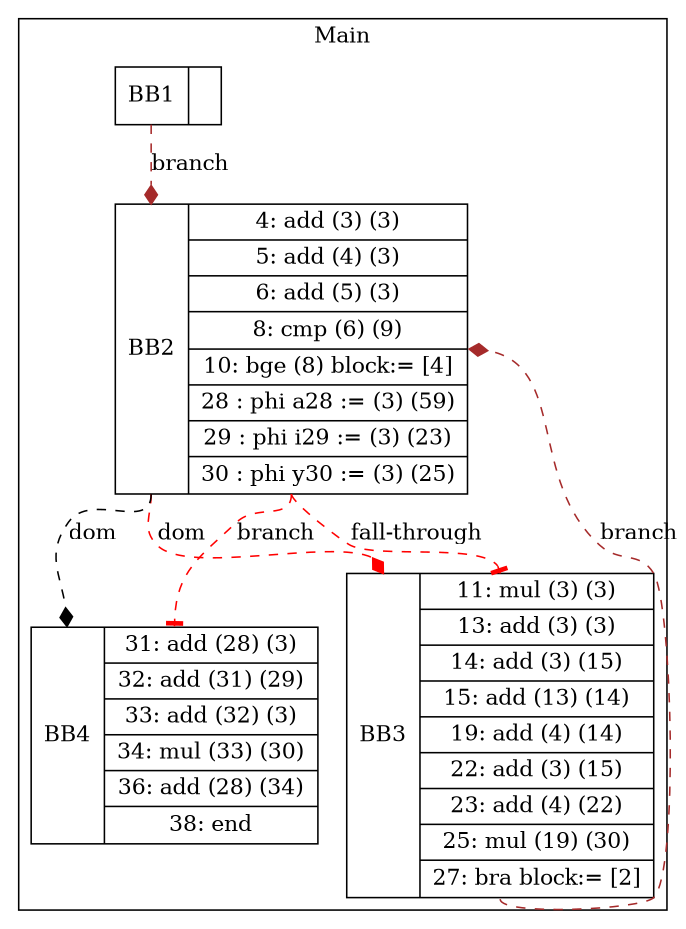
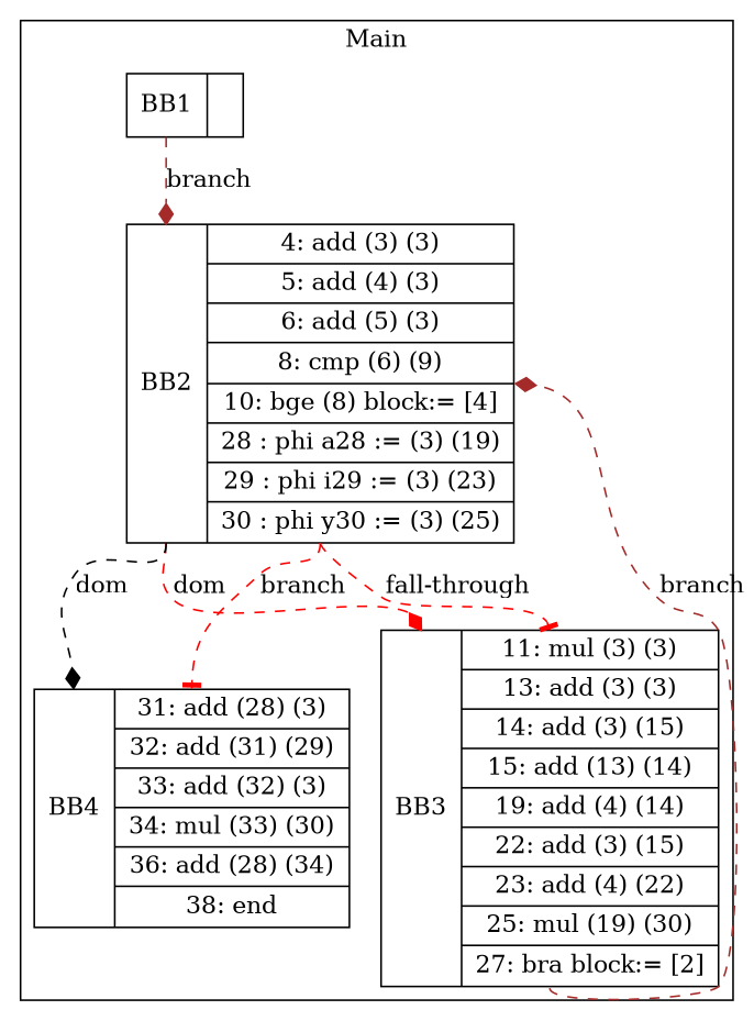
  digraph {
    node [shape=record]
    edge [arrowhead=diamond color=red headport=b style=dashed tailport=b]
    n1 [label="<b>BB1|}"]
-   n2 [label="<b>BB2|{4: add (3) (3)|5: add (4) (3)|6: add (5) (3)|8: cmp (6) (9)|10: bge (8) block:= [4]|28 : phi a28 := (3) (59)|29 : phi i29 := (3) (23)|30 : phi y30 := (3) (25)}"]
+   n2 [label="<b>BB2|{4: add (3) (3)|5: add (4) (3)|6: add (5) (3)|8: cmp (6) (9)|10: bge (8) block:= [4]|28 : phi a28 := (3) (19)|29 : phi i29 := (3) (23)|30 : phi y30 := (3) (25)}"]
    n3 [label="<b>BB3|{11: mul (3) (3)|13: add (3) (3)|14: add (3) (15)|15: add (13) (14)|19: add (4) (14)|22: add (3) (15)|23: add (4) (22)|25: mul (19) (30)|27: bra block:= [2]}"]
    n4 [label="<b>BB4|{31: add (28) (3)|32: add (31) (29)|33: add (32) (3)|34: mul (33) (30)|36: add (28) (34)|38: end}"]
    subgraph cluster_1 {
      label=Main
      n1
      n2
      n3
      n4
    }
    n1 -> n2 [color=brown label=branch]
    n2 -> n3 [label=dom]
    n2 -> n3 [arrowhead=tee headport=n label="fall-through" tailport=s]
    n2 -> n4 [color=black label=dom]
    n2 -> n4 [arrowhead=tee headport=n label=branch tailport=s]
    n3 -> n2 [color=brown headport=e label=branch tailport=s]
  }
